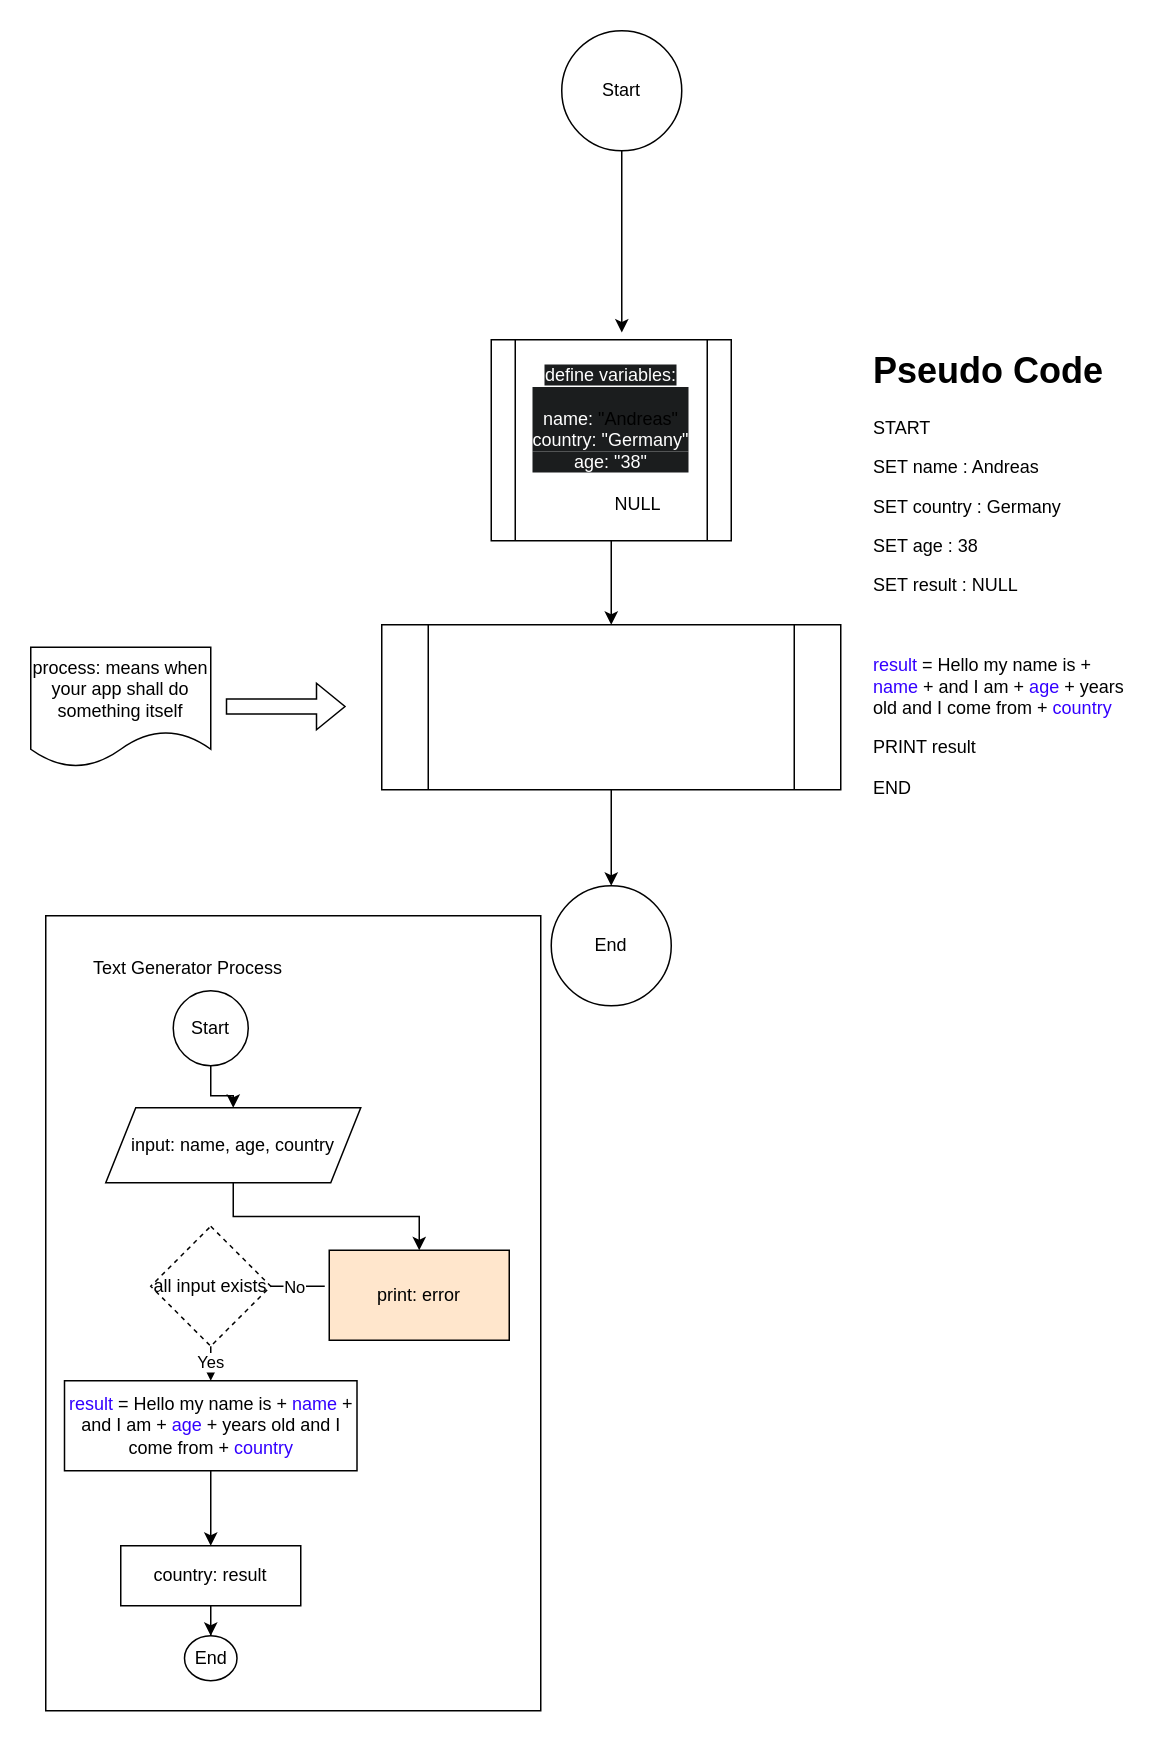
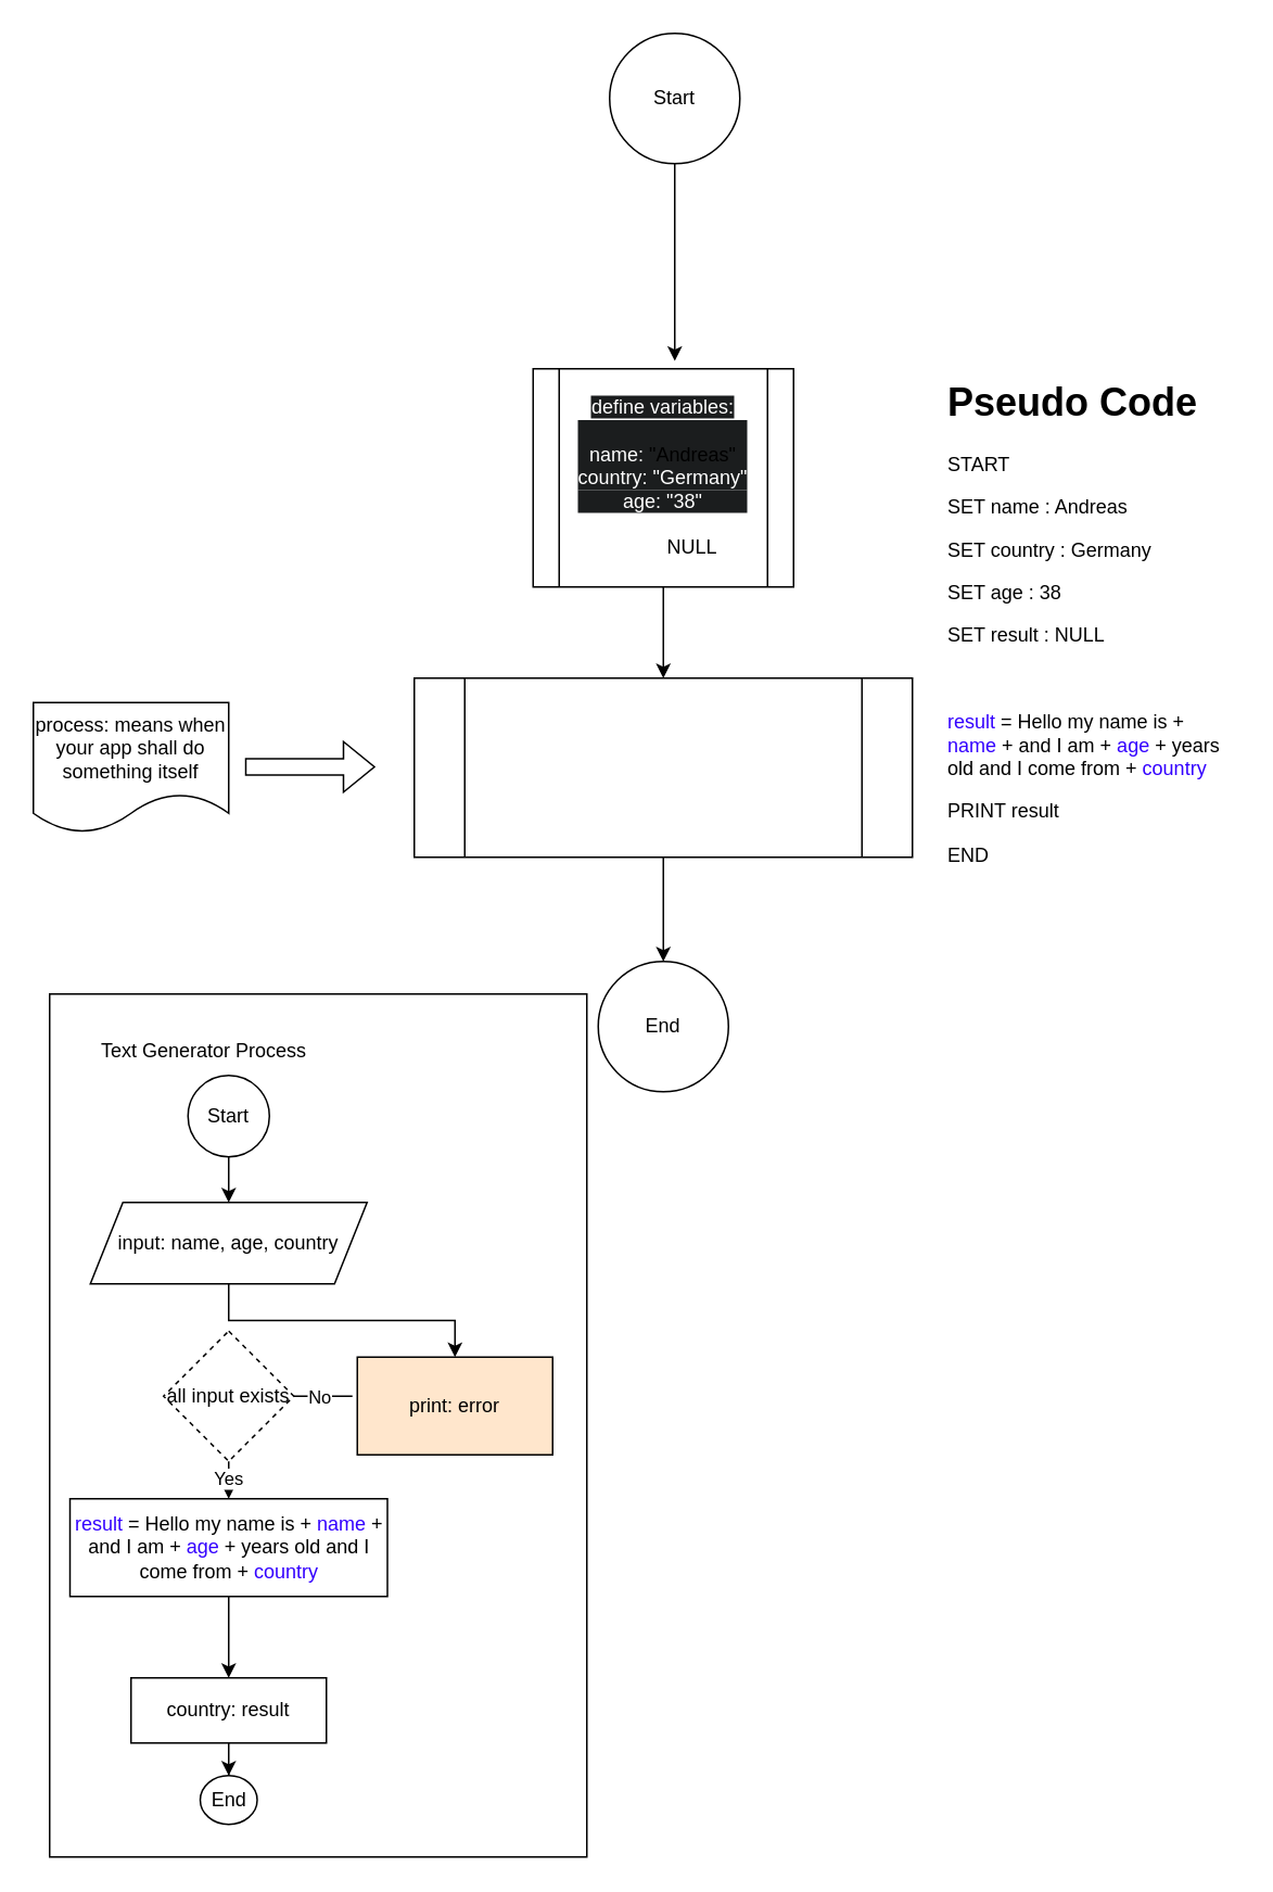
  <mxCell id="0" />
  <mxCell id="1" parent="0" />
  <mxCell id="2" value="Start" style="ellipse;whiteSpace=wrap;html=1;aspect=fixed;" vertex="1" parent="1"><mxGeometry x="374" y="20" width="80" height="80" as="geometry" /></mxCell>
  <mxCell id="3" style="edgeStyle=orthogonalEdgeStyle;rounded=0;orthogonalLoop=1;jettySize=auto;html=1;entryX=0.544;entryY=-0.036;entryDx=0;entryDy=0;entryPerimeter=0;" edge="1" parent="1" source="2" target="5"><mxGeometry relative="1" as="geometry"><mxPoint x="414" y="200" as="targetPoint" /><Array as="points"><mxPoint x="414" y="196" /></Array></mxGeometry></mxCell>
  <mxCell id="4" value="" style="edgeStyle=orthogonalEdgeStyle;rounded=0;orthogonalLoop=1;jettySize=auto;html=1;" edge="1" parent="1" source="5" target="9"><mxGeometry relative="1" as="geometry" /></mxCell>
  <mxCell id="5" value="&lt;span style=&quot;color: rgb(255, 255, 255); font-family: Helvetica; font-size: 12px; font-style: normal; font-variant-ligatures: normal; font-variant-caps: normal; font-weight: 400; letter-spacing: normal; orphans: 2; text-align: center; text-indent: 0px; text-transform: none; widows: 2; word-spacing: 0px; -webkit-text-stroke-width: 0px; white-space: normal; background-color: rgb(27, 29, 30); text-decoration-thickness: initial; text-decoration-style: initial; text-decoration-color: initial; display: inline !important; float: none;&quot;&gt;define variables:&lt;/span&gt;&lt;div style=&quot;forced-color-adjust: none; font-family: Helvetica; font-size: 12px; font-style: normal; font-variant-ligatures: normal; font-variant-caps: normal; font-weight: 400; letter-spacing: normal; orphans: 2; text-align: center; text-indent: 0px; text-transform: none; widows: 2; word-spacing: 0px; -webkit-text-stroke-width: 0px; white-space: normal; background-color: rgb(27, 29, 30); text-decoration-thickness: initial; text-decoration-style: initial; text-decoration-color: initial; box-shadow: none !important;&quot;&gt;&lt;br style=&quot;forced-color-adjust: none; box-shadow: none !important;&quot;&gt;&lt;div style=&quot;forced-color-adjust: none; box-shadow: none !important;&quot;&gt;&lt;font&gt;&lt;font style=&quot;color: light-dark(rgb(255, 255, 255), rgb(0, 0, 255));&quot;&gt;name:&lt;/font&gt; &lt;/font&gt;&quot;Andreas&quot;&lt;/div&gt;&lt;div style=&quot;forced-color-adjust: none; box-shadow: none !important;&quot;&gt;&lt;font style=&quot;color: light-dark(rgb(255, 255, 255), rgb(0, 0, 255));&quot;&gt;country:&lt;/font&gt;&lt;span style=&quot;color: rgb(255, 255, 255);&quot;&gt; &quot;Germany&quot;&lt;/span&gt;&lt;/div&gt;&lt;/div&gt;&lt;div style=&quot;forced-color-adjust: none; font-family: Helvetica; font-size: 12px; font-style: normal; font-variant-ligatures: normal; font-variant-caps: normal; font-weight: 400; letter-spacing: normal; orphans: 2; text-align: center; text-indent: 0px; text-transform: none; widows: 2; word-spacing: 0px; -webkit-text-stroke-width: 0px; white-space: normal; background-color: rgb(27, 29, 30); text-decoration-thickness: initial; text-decoration-style: initial; text-decoration-color: initial; box-shadow: none !important;&quot;&gt;&lt;font style=&quot;color: light-dark(rgb(255, 255, 255), rgb(0, 0, 255));&quot;&gt;age: &lt;/font&gt;&lt;span style=&quot;color: rgb(255, 255, 255);&quot;&gt;&quot;38&quot;&lt;/span&gt;&lt;/div&gt;&lt;br&gt;&lt;font style=&quot;color: light-dark(rgb(255, 255, 255), rgb(0, 0, 255));&quot;&gt;result: &lt;/font&gt;NULL" style="shape=process;whiteSpace=wrap;html=1;backgroundOutline=1;" vertex="1" parent="1"><mxGeometry x="327" y="226" width="160" height="134" as="geometry" /></mxCell>
  <mxCell id="6" value="process: means when your app shall do something itself" style="shape=document;whiteSpace=wrap;html=1;boundedLbl=1;" vertex="1" parent="1"><mxGeometry x="20" y="431" width="120" height="80" as="geometry" /></mxCell>
  <mxCell id="7" value="" style="shape=flexArrow;endArrow=classic;html=1;rounded=0;" edge="1" parent="1"><mxGeometry width="50" height="50" relative="1" as="geometry"><mxPoint x="150" y="470.5" as="sourcePoint" /><mxPoint x="230" y="470.5" as="targetPoint" /></mxGeometry></mxCell>
  <mxCell id="8" style="edgeStyle=orthogonalEdgeStyle;rounded=0;orthogonalLoop=1;jettySize=auto;html=1;entryX=0.5;entryY=0;entryDx=0;entryDy=0;" edge="1" parent="1" source="9" target="10"><mxGeometry relative="1" as="geometry"><mxPoint x="407" y="570" as="targetPoint" /></mxGeometry></mxCell>
  <mxCell id="9" value="&lt;font style=&quot;color: rgb(255, 255, 255);&quot;&gt;Text Generator Process&lt;/font&gt;" style="shape=process;whiteSpace=wrap;html=1;backgroundOutline=1;" vertex="1" parent="1"><mxGeometry x="254" y="416" width="306" height="110" as="geometry" /></mxCell>
  <mxCell id="10" value="End" style="ellipse;whiteSpace=wrap;html=1;rounded=1;" vertex="1" parent="1"><mxGeometry x="367" y="590" width="80" height="80" as="geometry" /></mxCell>
  <mxCell id="11" value="" style="rounded=0;whiteSpace=wrap;html=1;" vertex="1" parent="1"><mxGeometry x="30" y="610" width="330" height="530" as="geometry" /></mxCell>
  <mxCell id="12" value="Text Generator Process" style="text;html=1;align=center;verticalAlign=middle;whiteSpace=wrap;rounded=0;" vertex="1" parent="1"><mxGeometry x="40" y="630" width="170" height="30" as="geometry" /></mxCell>
  <mxCell id="13" style="edgeStyle=orthogonalEdgeStyle;rounded=0;orthogonalLoop=1;jettySize=auto;html=1;entryX=0.5;entryY=0;entryDx=0;entryDy=0;" edge="1" parent="1" source="14" target="16"><mxGeometry relative="1" as="geometry" /></mxCell>
  <mxCell id="14" value="Start" style="ellipse;whiteSpace=wrap;html=1;aspect=fixed;" vertex="1" parent="1"><mxGeometry x="115" y="660" width="50" height="50" as="geometry" /></mxCell>
  <mxCell id="15" style="edgeStyle=orthogonalEdgeStyle;rounded=0;orthogonalLoop=1;jettySize=auto;html=1;" edge="1" parent="1" source="16" target="20"><mxGeometry relative="1" as="geometry" /></mxCell>
- <mxCell id="16" value="input: name, age, country" style="shape=parallelogram;perimeter=parallelogramPerimeter;whiteSpace=wrap;html=1;fixedSize=1;" vertex="1" parent="1"><mxGeometry x="70" y="738" width="170" height="50" as="geometry" /></mxCell>
+ <mxCell id="16" value="input: name, age, country" style="shape=parallelogram;perimeter=parallelogramPerimeter;whiteSpace=wrap;html=1;fixedSize=1;" vertex="1" parent="1"><mxGeometry x="55" y="738" width="170" height="50" as="geometry" /></mxCell>
  <mxCell id="17" style="edgeStyle=orthogonalEdgeStyle;rounded=0;orthogonalLoop=1;jettySize=auto;html=1;entryX=0.5;entryY=0;entryDx=0;entryDy=0;" edge="1" parent="1" source="19" target="26"><mxGeometry relative="1" as="geometry" /></mxCell>
  <mxCell id="18" value="Yes" style="edgeLabel;html=1;align=center;verticalAlign=middle;resizable=0;points=[];" vertex="1" connectable="0" parent="17"><mxGeometry x="0.056" y="1" relative="1" as="geometry"><mxPoint as="offset" /></mxGeometry></mxCell>
  <mxCell id="19" value="all input exists" style="rhombus;whiteSpace=wrap;html=1;dashed=1;" vertex="1" parent="1"><mxGeometry x="100" y="817" width="80" height="80" as="geometry" /></mxCell>
  <mxCell id="20" value="print: error" style="rounded=0;whiteSpace=wrap;html=1;fillColor=#ffe6cc;" vertex="1" parent="1"><mxGeometry x="219" y="833" width="120" height="60" as="geometry" /></mxCell>
  <mxCell id="21" style="edgeStyle=orthogonalEdgeStyle;rounded=0;orthogonalLoop=1;jettySize=auto;html=1;entryX=0.5;entryY=0;entryDx=0;entryDy=0;" edge="1" parent="1" source="22" target="27"><mxGeometry relative="1" as="geometry" /></mxCell>
  <mxCell id="22" value="country: result" style="rounded=0;whiteSpace=wrap;html=1;" vertex="1" parent="1"><mxGeometry x="80" y="1030" width="120" height="40" as="geometry" /></mxCell>
  <mxCell id="23" style="edgeStyle=orthogonalEdgeStyle;rounded=0;orthogonalLoop=1;jettySize=auto;html=1;entryX=-0.025;entryY=0.4;entryDx=0;entryDy=0;entryPerimeter=0;endArrow=none;" edge="1" parent="1" source="19" target="20"><mxGeometry relative="1" as="geometry" /></mxCell>
  <mxCell id="24" value="No" style="edgeLabel;html=1;align=center;verticalAlign=middle;resizable=0;points=[];" vertex="1" connectable="0" parent="23"><mxGeometry x="0.214" relative="1" as="geometry"><mxPoint x="-6" as="offset" /></mxGeometry></mxCell>
  <mxCell id="25" style="edgeStyle=orthogonalEdgeStyle;rounded=0;orthogonalLoop=1;jettySize=auto;html=1;entryX=0.5;entryY=0;entryDx=0;entryDy=0;" edge="1" parent="1" source="26" target="22"><mxGeometry relative="1" as="geometry" /></mxCell>
  <mxCell id="26" value="&lt;font style=&quot;color: light-dark(rgb(51, 0, 255), rgb(0, 0, 255));&quot;&gt;result&lt;/font&gt; = Hello my name is + &lt;font style=&quot;color: light-dark(rgb(51, 0, 255), rgb(0, 0, 255));&quot;&gt;name&lt;/font&gt; + and I am + &lt;font style=&quot;color: light-dark(rgb(51, 0, 255), rgb(0, 0, 255));&quot;&gt;age&lt;/font&gt; + years old and I come from + &lt;font style=&quot;color: light-dark(rgb(51, 0, 255), rgb(0, 0, 255));&quot;&gt;country&lt;/font&gt;" style="rounded=0;whiteSpace=wrap;html=1;" vertex="1" parent="1"><mxGeometry x="42.5" y="920" width="195" height="60" as="geometry" /></mxCell>
  <mxCell id="27" value="End" style="ellipse;whiteSpace=wrap;html=1;rounded=1;" vertex="1" parent="1"><mxGeometry x="122.5" y="1090" width="35" height="30" as="geometry" /></mxCell>
  <mxCell id="28" value="&lt;h1 style=&quot;margin-top: 0px;&quot;&gt;Pseudo Code&lt;/h1&gt;&lt;p&gt;START&lt;/p&gt;&lt;p&gt;SET name : Andreas&lt;/p&gt;&lt;p&gt;SET country : Germany&lt;/p&gt;&lt;p&gt;SET age : 38&lt;/p&gt;&lt;p&gt;SET result : NULL&lt;/p&gt;&lt;p&gt;&lt;br&gt;&lt;/p&gt;&lt;p&gt;&lt;font style=&quot;color: light-dark(rgb(51, 0, 255), rgb(0, 0, 255));&quot;&gt;result&lt;/font&gt; = Hello my name is + &lt;font style=&quot;color: light-dark(rgb(51, 0, 255), rgb(0, 0, 255));&quot;&gt;name&lt;/font&gt; + and I am + &lt;font style=&quot;color: light-dark(rgb(51, 0, 255), rgb(0, 0, 255));&quot;&gt;age&lt;/font&gt; + years old and I come from + &lt;font style=&quot;color: light-dark(rgb(51, 0, 255), rgb(0, 0, 255));&quot;&gt;country&lt;/font&gt;&lt;/p&gt;&lt;p&gt;PRINT result&lt;/p&gt;&lt;p&gt;END&lt;/p&gt;" style="text;html=1;whiteSpace=wrap;overflow=hidden;rounded=0;" vertex="1" parent="1"><mxGeometry x="580" y="226" width="180" height="324" as="geometry" /></mxCell>
